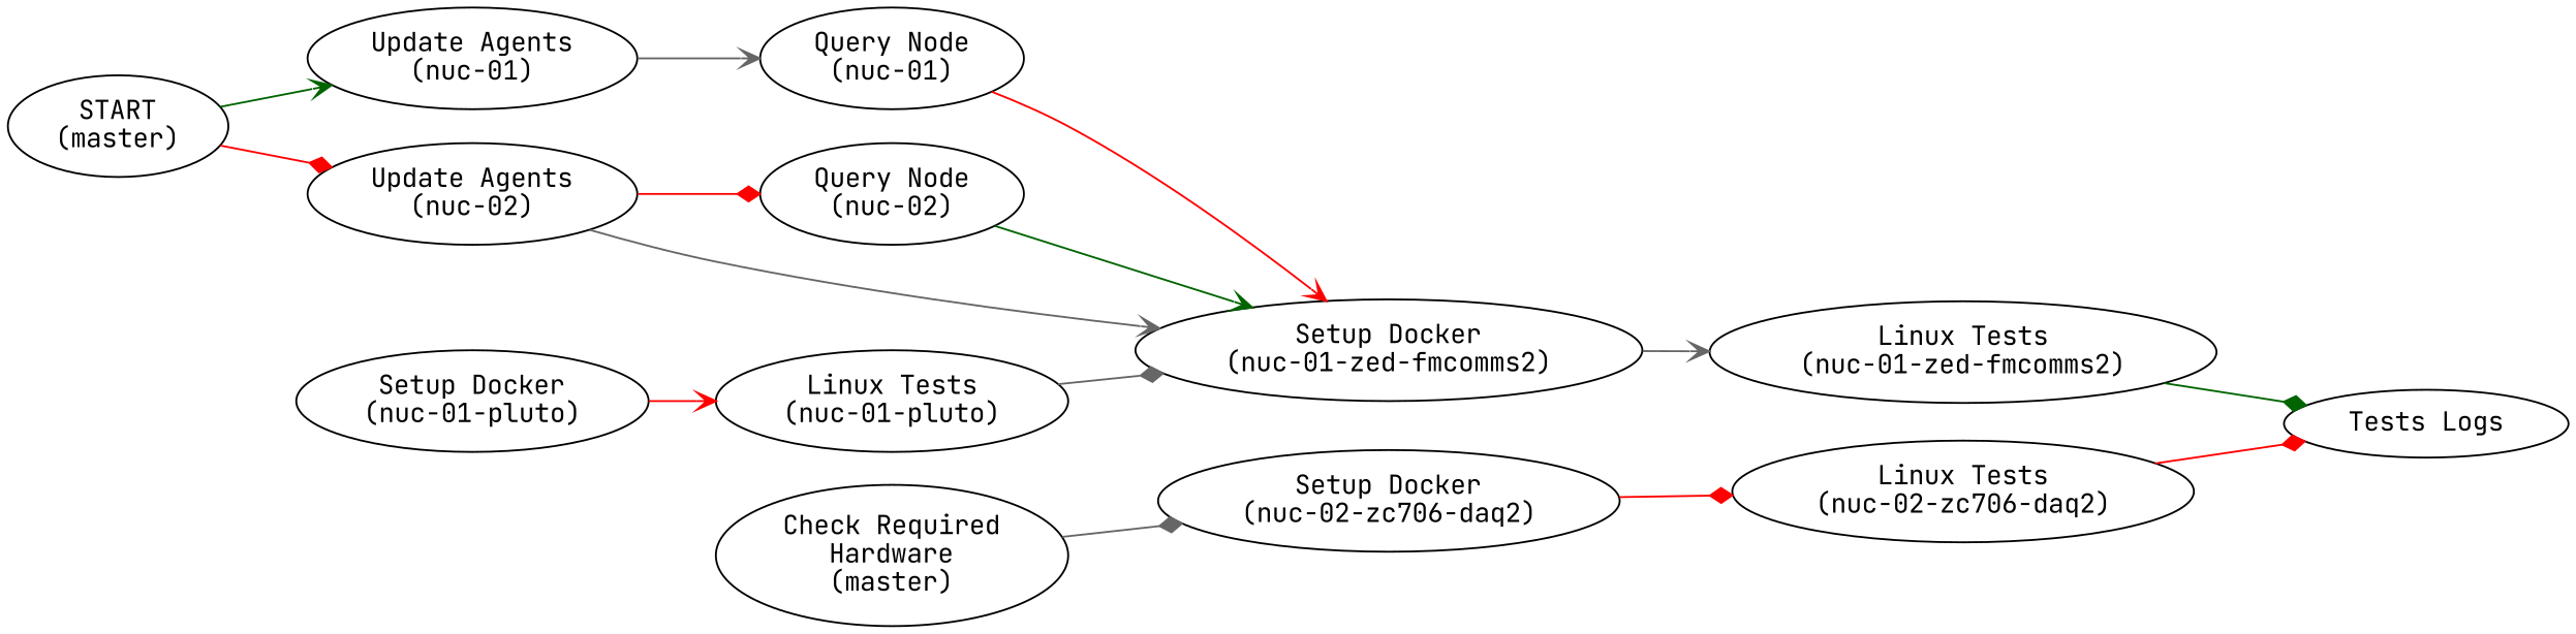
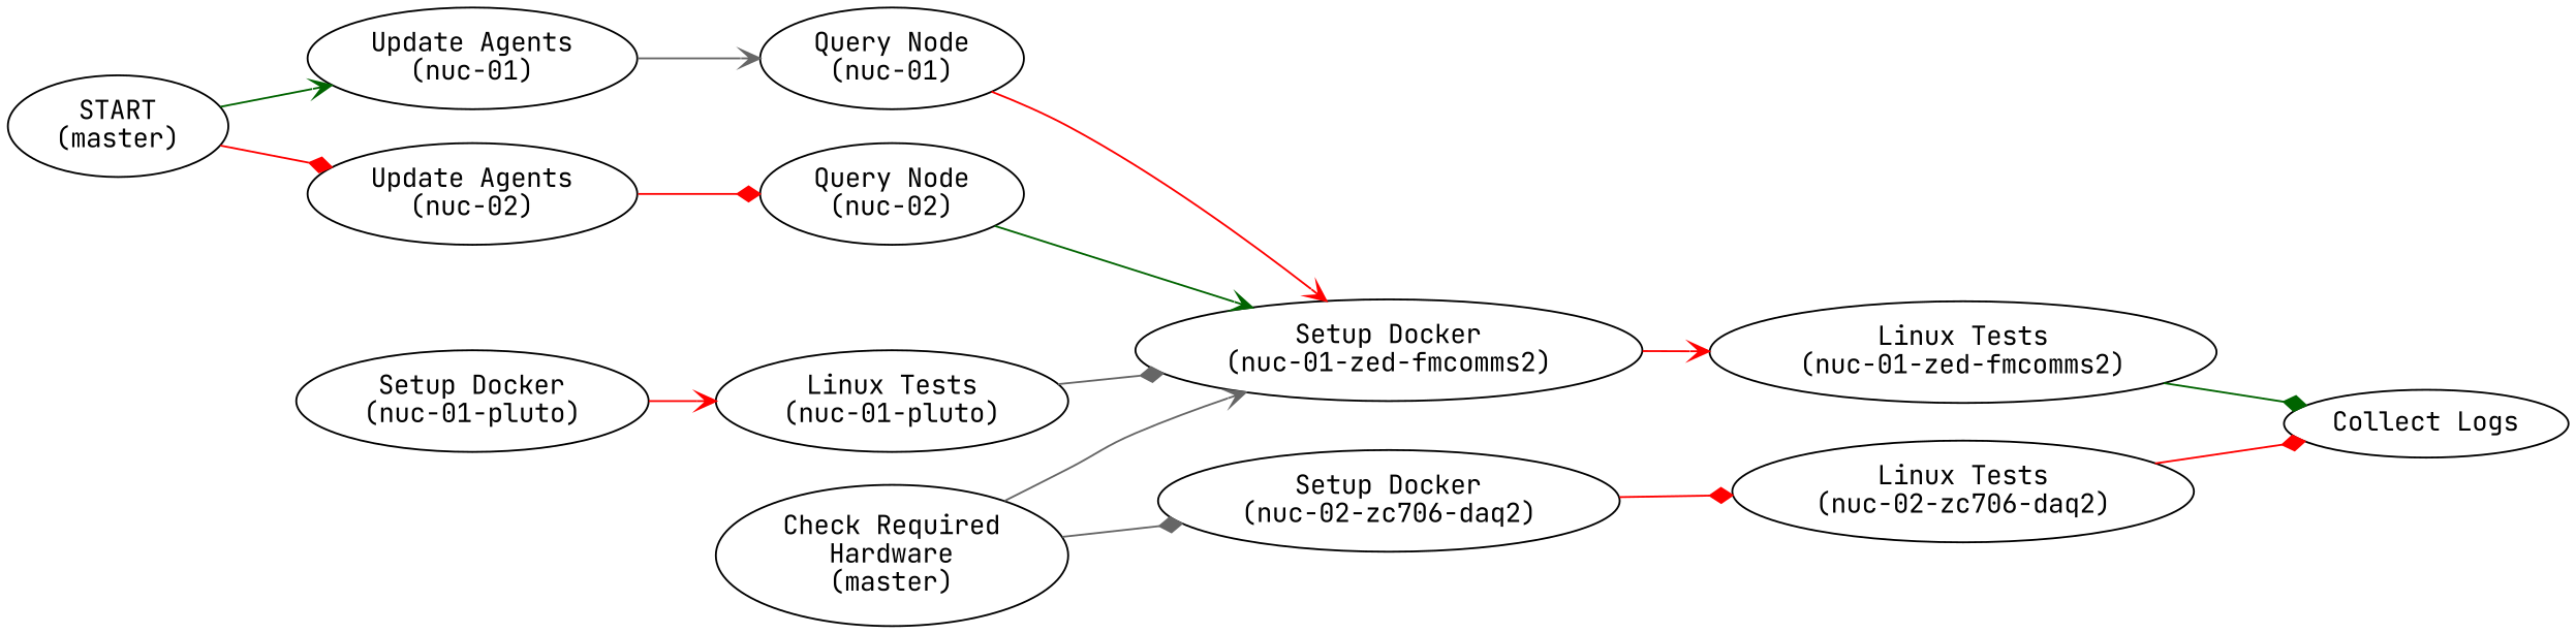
  digraph {
    fontname="JetBrains Mono"
    rankdir=LR
    node [fontname="JetBrains Mono"]
    edge [arrowhead=vee color=red fontname="JetBrains Mono"]
    "START\n(master)"
    "Update Agents\n(nuc-01)"
    "Update Agents\n(nuc-02)"
    "Query Node\n(nuc-01)"
    "Query Node\n(nuc-02)"
    "Setup Docker\n(nuc-01-zed-fmcomms2)"
    "Check Required\nHardware\n(master)"
    "Setup Docker\n(nuc-02-zc706-daq2)"
    "Linux Tests\n(nuc-01-pluto)"
    "Linux Tests\n(nuc-01-zed-fmcomms2)"
-   "Collect Logs\n" [label="Tests Logs"]
+   "Collect Logs\n"
    "Linux Tests\n(nuc-02-zc706-daq2)"
    "Setup Docker\n(nuc-01-pluto)"
    "START\n(master)" -> "Update Agents\n(nuc-01)" [color=darkgreen]
    "START\n(master)" -> "Update Agents\n(nuc-02)" [arrowhead=diamond]
    "Update Agents\n(nuc-01)" -> "Query Node\n(nuc-01)" [color=gray40]
    "Update Agents\n(nuc-02)" -> "Query Node\n(nuc-02)" [arrowhead=diamond]
    "Query Node\n(nuc-01)" -> "Setup Docker\n(nuc-01-zed-fmcomms2)"
    "Query Node\n(nuc-02)" -> "Setup Docker\n(nuc-01-zed-fmcomms2)" [color=darkgreen]
-   "Setup Docker\n(nuc-01-zed-fmcomms2)" -> "Linux Tests\n(nuc-01-zed-fmcomms2)" [color=gray40]
-   "Update Agents\n(nuc-02)" -> "Setup Docker\n(nuc-01-zed-fmcomms2)" [color=gray40]
+   "Setup Docker\n(nuc-01-zed-fmcomms2)" -> "Linux Tests\n(nuc-01-zed-fmcomms2)"
+   "Check Required\nHardware\n(master)" -> "Setup Docker\n(nuc-01-zed-fmcomms2)" [color=gray40]
    "Check Required\nHardware\n(master)" -> "Setup Docker\n(nuc-02-zc706-daq2)" [arrowhead=diamond color=gray40]
    "Setup Docker\n(nuc-02-zc706-daq2)" -> "Linux Tests\n(nuc-02-zc706-daq2)" [arrowhead=diamond]
    "Linux Tests\n(nuc-01-pluto)" -> "Setup Docker\n(nuc-01-zed-fmcomms2)" [arrowhead=diamond color=gray40]
    "Linux Tests\n(nuc-01-zed-fmcomms2)" -> "Collect Logs\n" [arrowhead=diamond color=darkgreen]
    "Linux Tests\n(nuc-02-zc706-daq2)" -> "Collect Logs\n" [arrowhead=diamond]
    "Setup Docker\n(nuc-01-pluto)" -> "Linux Tests\n(nuc-01-pluto)"
  }
